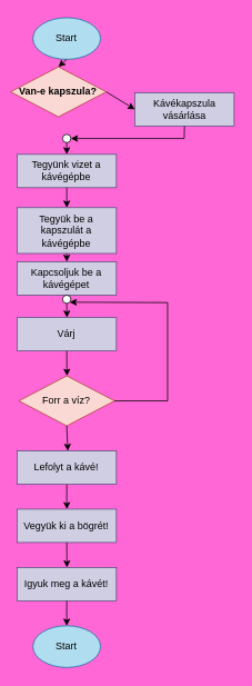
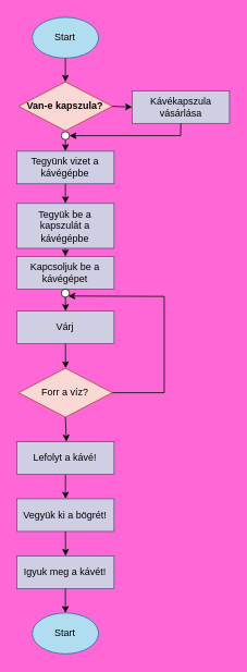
  <mxCell id="0" />
  <mxCell id="1" parent="0" />
  <mxCell id="2" value="Start" style="ellipse;whiteSpace=wrap;html=1;fillColor=#b1ddf0;strokeColor=#10739e;" parent="1" vertex="1"><mxGeometry x="39.13" y="20" width="81.25" height="50" as="geometry" /></mxCell>
- <mxCell id="3" value="Van-e kapszula?" style="rhombus;whiteSpace=wrap;html=1;fontStyle=1;fillColor=#fad9d5;strokeColor=#ae4132;" parent="1" vertex="1"><mxGeometry x="12.26" y="79" width="115" height="60" as="geometry" /></mxCell>
+ <mxCell id="3" value="Van-e kapszula?" style="rhombus;whiteSpace=wrap;html=1;fontStyle=1;fillColor=#fad9d5;strokeColor=#ae4132;" parent="1" vertex="1"><mxGeometry x="22.26" y="99" width="115" height="60" as="geometry" /></mxCell>
  <mxCell id="4" value="" style="endArrow=classic;html=1;rounded=0;exitX=0.5;exitY=1;exitDx=0;exitDy=0;entryX=0.5;entryY=0;entryDx=0;entryDy=0;" parent="1" source="2" target="3" edge="1"><mxGeometry width="50" height="50" relative="1" as="geometry"><mxPoint x="101" y="270" as="sourcePoint" /><mxPoint x="101" y="120" as="targetPoint" /></mxGeometry></mxCell>
  <mxCell id="5" value="Kávékapszula vásárlása" style="rounded=0;whiteSpace=wrap;html=1;fillColor=#d0cee2;strokeColor=#56517e;" parent="1" vertex="1"><mxGeometry x="161.63" y="110" width="119.37" height="40" as="geometry" /></mxCell>
  <mxCell id="6" value="" style="endArrow=classic;html=1;rounded=0;exitX=1;exitY=0.5;exitDx=0;exitDy=0;entryX=0;entryY=0.5;entryDx=0;entryDy=0;" parent="1" source="3" target="5" edge="1"><mxGeometry width="50" height="50" relative="1" as="geometry"><mxPoint x="71" y="220" as="sourcePoint" /><mxPoint x="151" y="220" as="targetPoint" /></mxGeometry></mxCell>
  <mxCell id="7" value="Tegyünk vizet a kávégépbe" style="rounded=0;whiteSpace=wrap;html=1;fillColor=#d0cee2;strokeColor=#56517e;" parent="1" vertex="1"><mxGeometry x="20.08" y="184" width="119.37" height="40" as="geometry" /></mxCell>
  <mxCell id="8" value="Tegyük be a kapszulát a kávégépbe" style="rounded=0;whiteSpace=wrap;html=1;fillColor=#d0cee2;strokeColor=#56517e;" parent="1" vertex="1"><mxGeometry x="20.07" y="248" width="119.37" height="55" as="geometry" /></mxCell>
  <mxCell id="9" value="" style="endArrow=classic;html=1;rounded=0;exitX=0.5;exitY=1;exitDx=0;exitDy=0;entryX=0.5;entryY=0;entryDx=0;entryDy=0;" parent="1" source="7" target="8" edge="1"><mxGeometry width="50" height="50" relative="1" as="geometry"><mxPoint x="101" y="280" as="sourcePoint" /><mxPoint x="151" y="230" as="targetPoint" /></mxGeometry></mxCell>
  <mxCell id="10" value="" style="endArrow=classic;html=1;rounded=0;exitX=0.5;exitY=1;exitDx=0;exitDy=0;entryX=0.5;entryY=0;entryDx=0;entryDy=0;" parent="1" source="13" target="7" edge="1"><mxGeometry width="50" height="50" relative="1" as="geometry"><mxPoint x="101" y="280" as="sourcePoint" /><mxPoint x="151" y="230" as="targetPoint" /></mxGeometry></mxCell>
  <mxCell id="11" value="Kapcsoljuk be a kávégépet" style="rounded=0;whiteSpace=wrap;html=1;fillColor=#d0cee2;strokeColor=#56517e;" parent="1" vertex="1"><mxGeometry x="20.08" y="313" width="119.37" height="40" as="geometry" /></mxCell>
  <mxCell id="12" value="" style="endArrow=classic;html=1;rounded=0;exitX=0.5;exitY=1;exitDx=0;exitDy=0;entryX=0.5;entryY=0;entryDx=0;entryDy=0;" parent="1" source="8" target="11" edge="1"><mxGeometry width="50" height="50" relative="1" as="geometry"><mxPoint x="101" y="280" as="sourcePoint" /><mxPoint x="151" y="230" as="targetPoint" /></mxGeometry></mxCell>
  <mxCell id="13" value="" style="ellipse;whiteSpace=wrap;html=1;aspect=fixed;" parent="1" vertex="1"><mxGeometry x="74.75" y="160" width="10" height="10" as="geometry" /></mxCell>
  <mxCell id="14" value="" style="endArrow=classic;html=1;rounded=0;entryX=1;entryY=0.5;entryDx=0;entryDy=0;exitX=0.5;exitY=1;exitDx=0;exitDy=0;" edge="1" parent="1" source="5" target="13"><mxGeometry width="50" height="50" relative="1" as="geometry"><mxPoint x="221" y="165" as="sourcePoint" /><mxPoint x="101" y="170" as="targetPoint" /><Array as="points"><mxPoint x="221" y="165" /></Array></mxGeometry></mxCell>
  <mxCell id="15" value="" style="endArrow=classic;html=1;rounded=0;exitX=0.5;exitY=1;exitDx=0;exitDy=0;" edge="1" parent="1" source="17"><mxGeometry width="50" height="50" relative="1" as="geometry"><mxPoint x="81" y="300" as="sourcePoint" /><mxPoint x="80" y="380" as="targetPoint" /></mxGeometry></mxCell>
  <mxCell id="16" value="" style="endArrow=classic;html=1;rounded=0;exitX=0.5;exitY=1;exitDx=0;exitDy=0;" edge="1" parent="1" source="11" target="17"><mxGeometry width="50" height="50" relative="1" as="geometry"><mxPoint x="80" y="353" as="sourcePoint" /><mxPoint x="80" y="380" as="targetPoint" /></mxGeometry></mxCell>
  <mxCell id="17" value="" style="ellipse;whiteSpace=wrap;html=1;aspect=fixed;" vertex="1" parent="1"><mxGeometry x="74.75" y="353" width="10" height="10" as="geometry" /></mxCell>
  <mxCell id="18" value="Várj" style="rounded=0;whiteSpace=wrap;html=1;fillColor=#d0cee2;strokeColor=#56517e;" vertex="1" parent="1"><mxGeometry x="20.08" y="380" width="119.37" height="40" as="geometry" /></mxCell>
  <mxCell id="19" value="" style="endArrow=classic;html=1;rounded=0;exitX=0.5;exitY=1;exitDx=0;exitDy=0;" edge="1" parent="1" source="18"><mxGeometry width="50" height="50" relative="1" as="geometry"><mxPoint x="81" y="310" as="sourcePoint" /><mxPoint x="80" y="450" as="targetPoint" /></mxGeometry></mxCell>
  <mxCell id="20" value="Forr a víz?" style="rhombus;whiteSpace=wrap;html=1;fillColor=#fad9d5;strokeColor=#ae4132;" vertex="1" parent="1"><mxGeometry x="22.26" y="450" width="115" height="60" as="geometry" /></mxCell>
  <mxCell id="21" value="" style="endArrow=classic;html=1;rounded=0;exitX=0.5;exitY=1;exitDx=0;exitDy=0;" edge="1" parent="1" source="20"><mxGeometry width="50" height="50" relative="1" as="geometry"><mxPoint x="91" y="430" as="sourcePoint" /><mxPoint x="81" y="540" as="targetPoint" /></mxGeometry></mxCell>
  <mxCell id="22" value="" style="edgeStyle=orthogonalEdgeStyle;rounded=0;orthogonalLoop=1;jettySize=auto;html=1;" edge="1" parent="1" source="23"><mxGeometry relative="1" as="geometry"><mxPoint x="80" y="610" as="targetPoint" /></mxGeometry></mxCell>
  <mxCell id="23" value="Lefolyt a kávé!" style="rounded=0;whiteSpace=wrap;html=1;fillColor=#d0cee2;strokeColor=#56517e;" vertex="1" parent="1"><mxGeometry x="20.08" y="540" width="119.37" height="40" as="geometry" /></mxCell>
  <mxCell id="24" value="Vegyük ki a bögrét!" style="rounded=0;whiteSpace=wrap;html=1;fillColor=#d0cee2;strokeColor=#56517e;" vertex="1" parent="1"><mxGeometry x="20.08" y="610" width="119.37" height="40" as="geometry" /></mxCell>
  <mxCell id="25" value="" style="endArrow=classic;html=1;rounded=0;exitX=0.5;exitY=1;exitDx=0;exitDy=0;" edge="1" parent="1" source="24"><mxGeometry width="50" height="50" relative="1" as="geometry"><mxPoint x="91" y="640" as="sourcePoint" /><mxPoint x="80" y="680" as="targetPoint" /></mxGeometry></mxCell>
  <mxCell id="26" value="Igyuk meg a kávét!" style="rounded=0;whiteSpace=wrap;html=1;fillColor=#d0cee2;strokeColor=#56517e;" vertex="1" parent="1"><mxGeometry x="20.06" y="680" width="119.37" height="40" as="geometry" /></mxCell>
  <mxCell id="27" value="Start" style="ellipse;whiteSpace=wrap;html=1;fillColor=#b1ddf0;strokeColor=#10739e;" vertex="1" parent="1"><mxGeometry x="39.12" y="750" width="81.25" height="50" as="geometry" /></mxCell>
  <mxCell id="28" value="" style="endArrow=classic;html=1;rounded=0;exitX=0.5;exitY=1;exitDx=0;exitDy=0;entryX=0.5;entryY=0;entryDx=0;entryDy=0;" edge="1" parent="1" source="26" target="27"><mxGeometry width="50" height="50" relative="1" as="geometry"><mxPoint x="91" y="560" as="sourcePoint" /><mxPoint x="141" y="510" as="targetPoint" /></mxGeometry></mxCell>
  <mxCell id="29" value="" style="endArrow=classic;html=1;rounded=0;exitX=1;exitY=0.5;exitDx=0;exitDy=0;entryX=1;entryY=1;entryDx=0;entryDy=0;" edge="1" parent="1" source="20" target="17"><mxGeometry width="50" height="50" relative="1" as="geometry"><mxPoint x="91" y="480" as="sourcePoint" /><mxPoint x="201" y="360" as="targetPoint" /><Array as="points"><mxPoint x="201" y="480" /><mxPoint x="201" y="362" /></Array></mxGeometry></mxCell>
